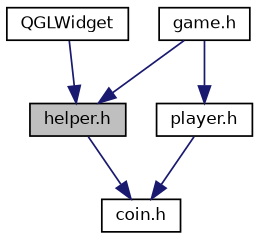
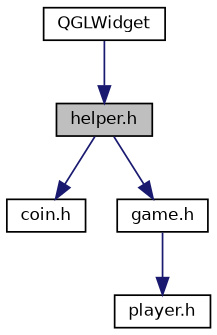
  digraph {
    node [color=black fillcolor=white fontname=Helvetica fontsize=10 shape=record style=filled]
    edge [color=midnightblue fontname=Helvetica fontsize=10 labelfontname=Helvetica labelfontsize=10 style=solid]
    n1 [fillcolor=grey75 fontcolor=black height=0.2 label="helper.h" width=0.4]
    n2 [height=0.2 label="coin.h" width=0.4]
    n3 [height=0.2 label="game.h" width=0.4]
    n4 [height=0.2 label=QGLWidget width=0.4]
    n5 [height=0.2 label="player.h" width=0.4]
    n1 -> n2
-   n3 -> n1
+   n1 -> n3
    n3 -> n5
    n4 -> n1
-   n5 -> n2
  }
